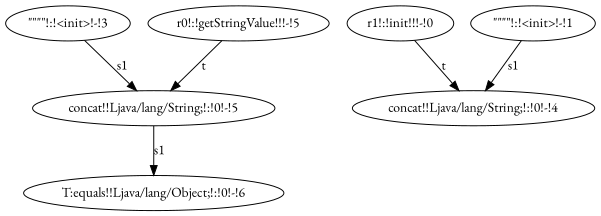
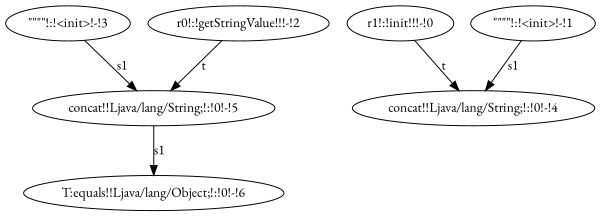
  digraph {
    fontname="EB Garamond"
    node [fontname="EB Garamond"]
    edge [fontname="EB Garamond"]
    n1 [label="T:equals!!Ljava/lang/Object;!:!0!-!6"]
    n2 [label="\"\"\"\"!:!<init>!-!3"]
    n3 [label="concat!!Ljava/lang/String;!:!0!-!5"]
    n4 [label="r1!:!init!!!-!0"]
    n5 [label="concat!!Ljava/lang/String;!:!0!-!4"]
    n6 [label="\"\"\"\"!:!<init>!-!1"]
-   n7 [label="r0!:!getStringValue!!!-!5"]
+   n7 [label="r0!:!getStringValue!!!-!2"]
    n2 -> n3 [label=s1]
    n3 -> n1 [label=s1]
    n4 -> n5 [label=t]
    n6 -> n5 [label=s1]
    n7 -> n3 [label=t]
  }
